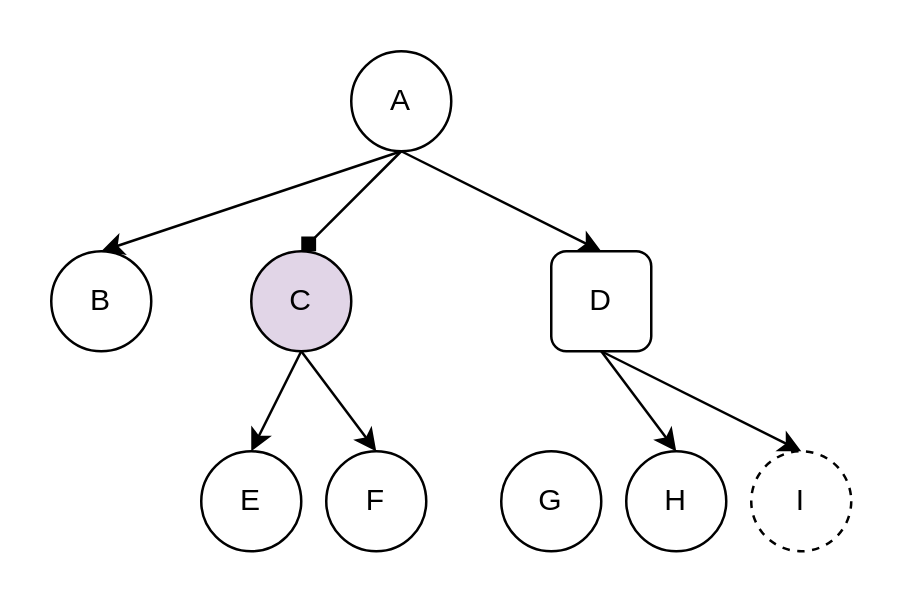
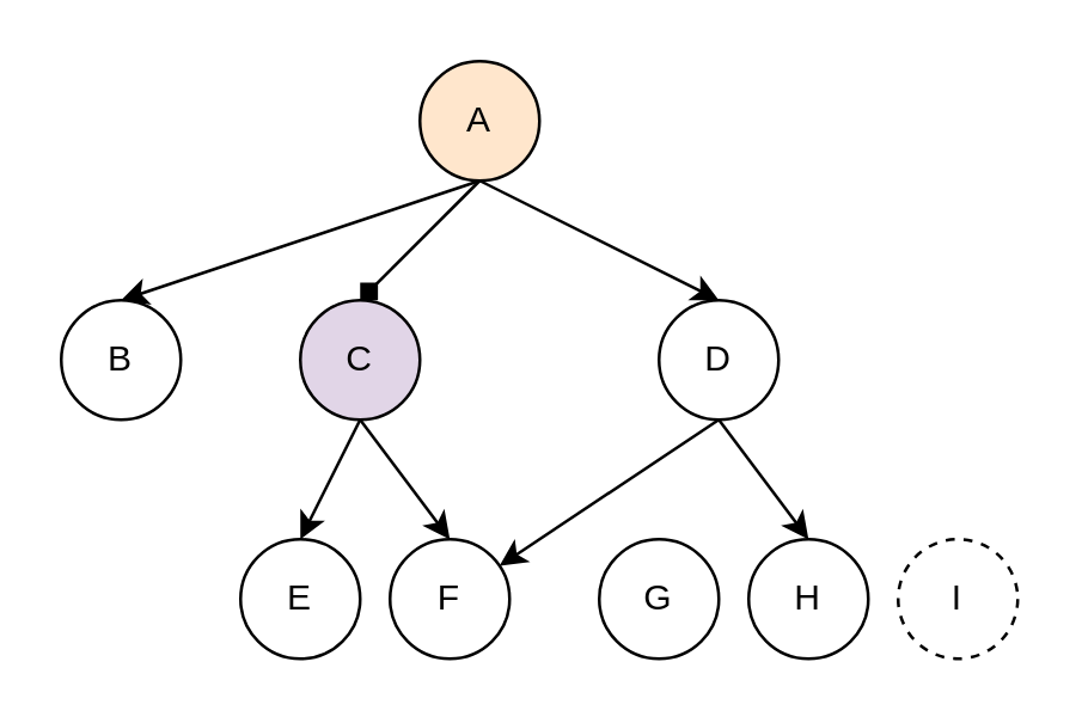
  <mxCell id="0" />
  <mxCell id="1" parent="0" />
- <mxCell id="2" value="A" style="ellipse;whiteSpace=wrap;html=1;aspect=fixed;" vertex="1" parent="1"><mxGeometry x="140" y="20" width="40" height="40" as="geometry" /></mxCell>
+ <mxCell id="2" value="A" style="ellipse;whiteSpace=wrap;html=1;aspect=fixed;fillColor=#ffe6cc;" vertex="1" parent="1"><mxGeometry x="140" y="20" width="40" height="40" as="geometry" /></mxCell>
  <mxCell id="3" value="B" style="ellipse;whiteSpace=wrap;html=1;aspect=fixed;" vertex="1" parent="1"><mxGeometry x="20" y="100" width="40" height="40" as="geometry" /></mxCell>
  <mxCell id="4" value="C" style="ellipse;whiteSpace=wrap;html=1;aspect=fixed;fillColor=#e1d5e7;" vertex="1" parent="1"><mxGeometry x="100" y="100" width="40" height="40" as="geometry" /></mxCell>
- <mxCell id="5" value="D" style="whiteSpace=wrap;html=1;aspect=fixed;rounded=1;" vertex="1" parent="1"><mxGeometry x="220" y="100" width="40" height="40" as="geometry" /></mxCell>
+ <mxCell id="5" value="D" style="ellipse;whiteSpace=wrap;html=1;aspect=fixed;" vertex="1" parent="1"><mxGeometry x="220" y="100" width="40" height="40" as="geometry" /></mxCell>
  <mxCell id="6" value="F" style="ellipse;whiteSpace=wrap;html=1;aspect=fixed;" vertex="1" parent="1"><mxGeometry x="130" y="180" width="40" height="40" as="geometry" /></mxCell>
  <mxCell id="7" value="H" style="ellipse;whiteSpace=wrap;html=1;aspect=fixed;" vertex="1" parent="1"><mxGeometry x="250" y="180" width="40" height="40" as="geometry" /></mxCell>
  <mxCell id="8" value="G" style="ellipse;whiteSpace=wrap;html=1;aspect=fixed;" vertex="1" parent="1"><mxGeometry x="200" y="180" width="40" height="40" as="geometry" /></mxCell>
  <mxCell id="9" value="I" style="ellipse;whiteSpace=wrap;html=1;aspect=fixed;dashed=1;" vertex="1" parent="1"><mxGeometry x="300" y="180" width="40" height="40" as="geometry" /></mxCell>
  <mxCell id="10" value="E" style="ellipse;whiteSpace=wrap;html=1;aspect=fixed;" vertex="1" parent="1"><mxGeometry x="80" y="180" width="40" height="40" as="geometry" /></mxCell>
  <mxCell id="11" value="" style="endArrow=classic;html=1;rounded=0;exitX=0.5;exitY=1;exitDx=0;exitDy=0;entryX=0.5;entryY=0;entryDx=0;entryDy=0;" edge="1" parent="1" source="2" target="3"><mxGeometry width="50" height="50" relative="1" as="geometry"><mxPoint x="180" y="330" as="sourcePoint" /><mxPoint x="230" y="280" as="targetPoint" /></mxGeometry></mxCell>
  <mxCell id="12" value="" style="endArrow=diamond;html=1;rounded=0;exitX=0.5;exitY=1;exitDx=0;exitDy=0;entryX=0.5;entryY=0;entryDx=0;entryDy=0;" edge="1" parent="1" source="2" target="4"><mxGeometry width="50" height="50" relative="1" as="geometry"><mxPoint x="170" y="70" as="sourcePoint" /><mxPoint x="90" y="110" as="targetPoint" /></mxGeometry></mxCell>
  <mxCell id="13" value="" style="endArrow=classic;html=1;rounded=0;exitX=0.5;exitY=1;exitDx=0;exitDy=0;entryX=0.5;entryY=0;entryDx=0;entryDy=0;" edge="1" parent="1" source="2" target="5"><mxGeometry width="50" height="50" relative="1" as="geometry"><mxPoint x="180" y="80" as="sourcePoint" /><mxPoint x="100" y="120" as="targetPoint" /></mxGeometry></mxCell>
  <mxCell id="14" value="" style="endArrow=classic;html=1;rounded=0;exitX=0.5;exitY=1;exitDx=0;exitDy=0;entryX=0.5;entryY=0;entryDx=0;entryDy=0;" edge="1" parent="1" source="4" target="10"><mxGeometry width="50" height="50" relative="1" as="geometry"><mxPoint x="190" y="90" as="sourcePoint" /><mxPoint x="110" y="130" as="targetPoint" /></mxGeometry></mxCell>
  <mxCell id="15" value="" style="endArrow=classic;html=1;rounded=0;exitX=0.5;exitY=1;exitDx=0;exitDy=0;entryX=0.5;entryY=0;entryDx=0;entryDy=0;" edge="1" parent="1" source="4" target="6"><mxGeometry width="50" height="50" relative="1" as="geometry"><mxPoint x="200" y="100" as="sourcePoint" /><mxPoint x="120" y="140" as="targetPoint" /></mxGeometry></mxCell>
  <mxCell id="16" value="" style="endArrow=classic;html=1;rounded=0;exitX=0.5;exitY=1;exitDx=0;exitDy=0;entryX=0.5;entryY=0;entryDx=0;entryDy=0;" edge="1" parent="1" source="5" target="7"><mxGeometry width="50" height="50" relative="1" as="geometry"><mxPoint x="220" y="120" as="sourcePoint" /><mxPoint x="140" y="160" as="targetPoint" /></mxGeometry></mxCell>
- <mxCell id="17" value="" style="endArrow=classic;html=1;rounded=0;exitX=0.5;exitY=1;exitDx=0;exitDy=0;entryX=0.5;entryY=0;entryDx=0;entryDy=0;" edge="1" parent="1" source="5" target="9"><mxGeometry width="50" height="50" relative="1" as="geometry"><mxPoint x="230" y="130" as="sourcePoint" /><mxPoint x="150" y="170" as="targetPoint" /></mxGeometry></mxCell>
+ <mxCell id="17" value="" style="endArrow=classic;html=1;rounded=0;exitX=0.5;exitY=1;exitDx=0;exitDy=0;" edge="1" parent="1" source="5" target="6"><mxGeometry width="50" height="50" relative="1" as="geometry"><mxPoint x="230" y="130" as="sourcePoint" /><mxPoint x="150" y="170" as="targetPoint" /></mxGeometry></mxCell>
